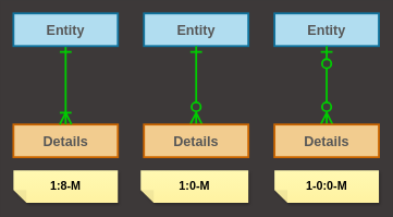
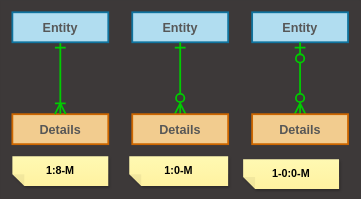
  <mxCell id="0" />
  <mxCell id="1" parent="0" />
  <mxCell id="2" value="Details" style="rounded=0;whiteSpace=wrap;html=1;hachureGap=4;fillColor=#F2CC8F;strokeColor=#CC6600;fontColor=#575757;strokeWidth=3;fontSize=21;fontStyle=1" parent="1" vertex="1"><mxGeometry x="20" y="190" width="160" height="50" as="geometry" /></mxCell>
  <mxCell id="3" style="edgeStyle=none;curved=1;rounded=0;orthogonalLoop=1;jettySize=auto;html=1;entryX=0.5;entryY=0;entryDx=0;entryDy=0;endArrow=ERoneToMany;startSize=14;endSize=14;sourcePerimeterSpacing=8;targetPerimeterSpacing=8;endFill=0;labelBackgroundColor=#F4F1DE;strokeColor=#00CC00;fontColor=#393C56;startArrow=ERone;startFill=0;strokeWidth=3;exitX=0.5;exitY=1;exitDx=0;exitDy=0;fillColor=#d0cee2;" parent="1" source="4" target="2" edge="1"><mxGeometry relative="1" as="geometry" /></mxCell>
  <mxCell id="4" value="Entity" style="rounded=0;whiteSpace=wrap;html=1;hachureGap=4;fillColor=#b1ddf0;strokeColor=#10739e;strokeWidth=3;fontColor=#575757;fontSize=21;fontStyle=1" parent="1" vertex="1"><mxGeometry x="20" y="20" width="160" height="50" as="geometry" /></mxCell>
  <mxCell id="5" value="Entity" style="rounded=0;whiteSpace=wrap;html=1;hachureGap=4;fillColor=#b1ddf0;strokeColor=#10739e;strokeWidth=3;fontColor=#575757;fontSize=21;fontStyle=1" parent="1" vertex="1"><mxGeometry x="220" y="20" width="160" height="50" as="geometry" /></mxCell>
  <mxCell id="6" style="edgeStyle=none;curved=1;rounded=0;orthogonalLoop=1;jettySize=auto;html=1;entryX=0.5;entryY=0;entryDx=0;entryDy=0;endArrow=ERzeroToMany;startSize=14;endSize=14;sourcePerimeterSpacing=8;targetPerimeterSpacing=8;endFill=0;labelBackgroundColor=#F4F1DE;strokeColor=#00CC00;fontColor=#393C56;startArrow=ERone;startFill=0;strokeWidth=3;exitX=0.5;exitY=1;exitDx=0;exitDy=0;fillColor=#d0cee2;" parent="1" source="5" target="7" edge="1"><mxGeometry relative="1" as="geometry" /></mxCell>
  <mxCell id="7" value="Details" style="rounded=0;whiteSpace=wrap;html=1;hachureGap=4;fillColor=#F2CC8F;strokeColor=#CC6600;fontColor=#575757;strokeWidth=3;fontSize=21;fontStyle=1" parent="1" vertex="1"><mxGeometry x="220" y="190" width="160" height="50" as="geometry" /></mxCell>
  <mxCell id="8" value="Entity" style="rounded=0;whiteSpace=wrap;html=1;hachureGap=4;fillColor=#b1ddf0;strokeColor=#10739e;strokeWidth=3;fontColor=#575757;fontSize=21;fontStyle=1" parent="1" vertex="1"><mxGeometry x="420" y="20" width="160" height="50" as="geometry" /></mxCell>
  <mxCell id="9" style="edgeStyle=none;curved=1;rounded=0;orthogonalLoop=1;jettySize=auto;html=1;entryX=0.5;entryY=0;entryDx=0;entryDy=0;endArrow=ERzeroToMany;startSize=14;endSize=14;sourcePerimeterSpacing=8;targetPerimeterSpacing=8;endFill=0;labelBackgroundColor=#F4F1DE;strokeColor=#00CC00;fontColor=#393C56;startArrow=ERzeroToOne;startFill=0;strokeWidth=3;exitX=0.5;exitY=1;exitDx=0;exitDy=0;fillColor=#d0cee2;" parent="1" source="8" target="10" edge="1"><mxGeometry relative="1" as="geometry" /></mxCell>
  <mxCell id="10" value="Details" style="rounded=0;whiteSpace=wrap;html=1;hachureGap=4;fillColor=#F2CC8F;strokeColor=#CC6600;fontColor=#575757;strokeWidth=3;fontSize=21;fontStyle=1" parent="1" vertex="1"><mxGeometry x="420" y="190" width="160" height="50" as="geometry" /></mxCell>
- <mxCell id="11" value="1-0:0-M" style="shape=note;whiteSpace=wrap;html=1;backgroundOutline=1;fontColor=#000000;darkOpacity=0.05;fillColor=#FFF9B2;strokeColor=none;fillStyle=solid;direction=west;gradientDirection=north;gradientColor=#FFF2A1;shadow=1;size=20;pointerEvents=1;hachureGap=4;strokeWidth=4;fontStyle=1;fontSize=18;" parent="1" vertex="1"><mxGeometry x="420" y="260" width="160" height="50" as="geometry" /></mxCell>
+ <mxCell id="11" value="1-0:0-M" style="shape=note;whiteSpace=wrap;html=1;backgroundOutline=1;fontColor=#000000;darkOpacity=0.05;fillColor=#FFF9B2;strokeColor=none;fillStyle=solid;direction=west;gradientDirection=north;gradientColor=#FFF2A1;shadow=1;size=20;pointerEvents=1;hachureGap=4;strokeWidth=4;fontStyle=1;fontSize=18;" parent="1" vertex="1"><mxGeometry x="405" y="265" width="160" height="50" as="geometry" /></mxCell>
  <mxCell id="12" value="1:0-M" style="shape=note;whiteSpace=wrap;html=1;backgroundOutline=1;fontColor=#000000;darkOpacity=0.05;fillColor=#FFF9B2;strokeColor=none;fillStyle=solid;direction=west;gradientDirection=north;gradientColor=#FFF2A1;shadow=1;size=20;pointerEvents=1;hachureGap=4;strokeWidth=4;fontStyle=1;fontSize=18;" parent="1" vertex="1"><mxGeometry x="215" y="260" width="165" height="50" as="geometry" /></mxCell>
  <mxCell id="13" value="1:8-M" style="shape=note;whiteSpace=wrap;html=1;backgroundOutline=1;fontColor=#000000;darkOpacity=0.05;fillColor=#FFF9B2;strokeColor=none;fillStyle=solid;direction=west;gradientDirection=north;gradientColor=#FFF2A1;shadow=1;size=20;pointerEvents=1;hachureGap=4;strokeWidth=4;fontStyle=1;fontSize=18;" parent="1" vertex="1"><mxGeometry x="20" y="260" width="160" height="50" as="geometry" /></mxCell>
